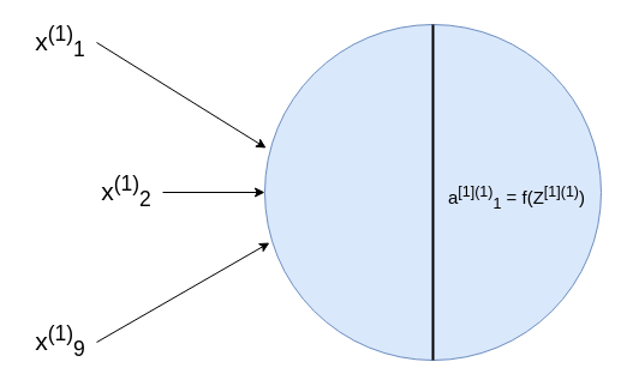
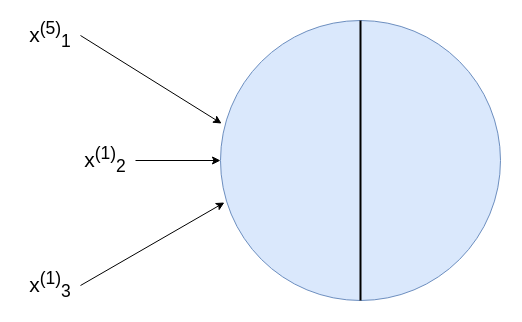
  <mxCell id="0" />
  <mxCell id="1" parent="0" />
  <mxCell id="2" value="" style="ellipse;whiteSpace=wrap;html=1;aspect=fixed;fillColor=#dae8fc;strokeColor=#6c8ebf;" parent="1" vertex="1"><mxGeometry x="220" y="20" width="280" height="280" as="geometry" /></mxCell>
- <mxCell id="3" value="&lt;font style=&quot;font-size: 21px;&quot;&gt;x&lt;sup&gt;(1)&lt;/sup&gt;&lt;sub&gt;1&lt;/sub&gt;&lt;/font&gt;" style="text;html=1;align=center;verticalAlign=middle;whiteSpace=wrap;rounded=0;" parent="1" vertex="1"><mxGeometry x="20" y="20" width="60" height="30" as="geometry" /></mxCell>
+ <mxCell id="3" value="&lt;font style=&quot;font-size: 21px;&quot;&gt;x&lt;sup&gt;(5)&lt;/sup&gt;&lt;sub&gt;1&lt;/sub&gt;&lt;/font&gt;" style="text;html=1;align=center;verticalAlign=middle;whiteSpace=wrap;rounded=0;" parent="1" vertex="1"><mxGeometry x="20" y="20" width="60" height="30" as="geometry" /></mxCell>
  <mxCell id="4" value="&lt;font style=&quot;font-size: 21px;&quot;&gt;x&lt;sup&gt;(1)&lt;/sup&gt;&lt;sub&gt;2&lt;/sub&gt;&lt;/font&gt;" style="text;html=1;align=center;verticalAlign=middle;whiteSpace=wrap;rounded=0;" parent="1" vertex="1"><mxGeometry x="75" y="145" width="60" height="30" as="geometry" /></mxCell>
- <mxCell id="5" value="&lt;font style=&quot;font-size: 21px;&quot;&gt;x&lt;sup&gt;(1)&lt;/sup&gt;&lt;sub&gt;9&lt;/sub&gt;&lt;/font&gt;" style="text;html=1;align=center;verticalAlign=middle;whiteSpace=wrap;rounded=0;" parent="1" vertex="1"><mxGeometry x="20" y="270" width="60" height="30" as="geometry" /></mxCell>
+ <mxCell id="5" value="&lt;font style=&quot;font-size: 21px;&quot;&gt;x&lt;sup&gt;(1)&lt;/sup&gt;&lt;sub&gt;3&lt;/sub&gt;&lt;/font&gt;" style="text;html=1;align=center;verticalAlign=middle;whiteSpace=wrap;rounded=0;" parent="1" vertex="1"><mxGeometry x="20" y="270" width="60" height="30" as="geometry" /></mxCell>
  <mxCell id="6" value="" style="endArrow=classic;html=1;rounded=0;exitX=1;exitY=0.5;exitDx=0;exitDy=0;entryX=0.004;entryY=0.368;entryDx=0;entryDy=0;entryPerimeter=0;" parent="1" source="3" target="2" edge="1"><mxGeometry width="50" height="50" relative="1" as="geometry"><mxPoint x="290" y="250" as="sourcePoint" /><mxPoint x="340" y="200" as="targetPoint" /></mxGeometry></mxCell>
  <mxCell id="7" value="" style="endArrow=classic;html=1;rounded=0;exitX=1;exitY=0.5;exitDx=0;exitDy=0;entryX=0;entryY=0.5;entryDx=0;entryDy=0;" parent="1" source="4" target="2" edge="1"><mxGeometry width="50" height="50" relative="1" as="geometry"><mxPoint x="290" y="250" as="sourcePoint" /><mxPoint x="340" y="200" as="targetPoint" /></mxGeometry></mxCell>
  <mxCell id="8" value="" style="endArrow=classic;html=1;rounded=0;exitX=1;exitY=0.5;exitDx=0;exitDy=0;entryX=0.014;entryY=0.65;entryDx=0;entryDy=0;entryPerimeter=0;" parent="1" source="5" target="2" edge="1"><mxGeometry width="50" height="50" relative="1" as="geometry"><mxPoint x="290" y="250" as="sourcePoint" /><mxPoint x="230" y="164" as="targetPoint" /></mxGeometry></mxCell>
  <mxCell id="9" value="" style="endArrow=none;html=1;strokeWidth=2;rounded=0;entryX=0.5;entryY=0;entryDx=0;entryDy=0;exitX=0.5;exitY=1;exitDx=0;exitDy=0;" parent="1" source="2" target="2" edge="1"><mxGeometry width="50" height="50" relative="1" as="geometry"><mxPoint x="490" y="280" as="sourcePoint" /><mxPoint x="540" y="230" as="targetPoint" /></mxGeometry></mxCell>
- <mxCell id="10" value="&lt;font style=&quot;font-size: 15px;&quot;&gt;a&lt;sup&gt;[1](1)&lt;/sup&gt;&lt;sub&gt;1&lt;/sub&gt; = f(Z&lt;sup&gt;[1](1)&lt;/sup&gt;)&lt;/font&gt;" style="text;html=1;align=center;verticalAlign=middle;whiteSpace=wrap;rounded=0;" parent="1" vertex="1"><mxGeometry x="370" y="150" width="120" height="30" as="geometry" /></mxCell>
